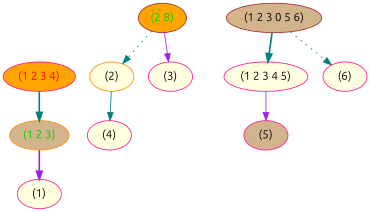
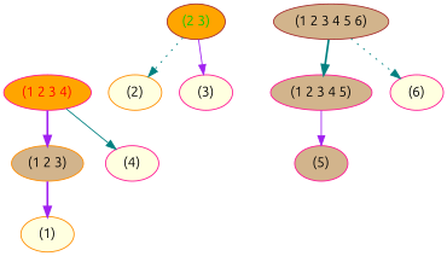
  strict digraph {
    fontname=Ubuntu
    node [color=deeppink fillcolor=lightyellow fontname=Ubuntu style=filled]
    edge [color=teal fontname=Ubuntu style=solid]
-   n1 [label="(1)"]
+   n1 [color=darkorange label="(1)"]
    n2 [color=darkorange label="(2)"]
    n3 [label="(3)"]
-   n4 [color=brown fillcolor=orange fontcolor=green3 label="(2 8)"]
-   n5 [color=darkorange fillcolor=tan fontcolor=green3 label="(1 2 3)"]
+   n4 [color=brown fillcolor=orange fontcolor=green3 label="(2 3)"]
+   n5 [color=darkorange fillcolor=tan fontcolor=black label="(1 2 3)"]
    n6 [label="(4)"]
    n7 [fillcolor=orange fontcolor=red label="(1 2 3 4)"]
    n8 [fillcolor=tan label="(5)"]
-   n9 [label="(1 2 3 4 5)"]
+   n9 [fillcolor=tan label="(1 2 3 4 5)"]
    n10 [label="(6)"]
-   n11 [color=brown fillcolor=tan label="(1 2 3 0 5 6)"]
+   n11 [color=brown fillcolor=tan label="(1 2 3 4 5 6)"]
    n4 -> n2 [style=dotted]
    n4 -> n3 [color=purple]
    n5 -> n1 [color=purple style=bold]
-   n7 -> n5 [style=bold]
-   n2 -> n6
+   n7 -> n5 [color=purple style=bold]
+   n7 -> n6
    n9 -> n8 [color=purple]
    n11 -> n9 [style=bold]
    n11 -> n10 [style=dotted]
  }
